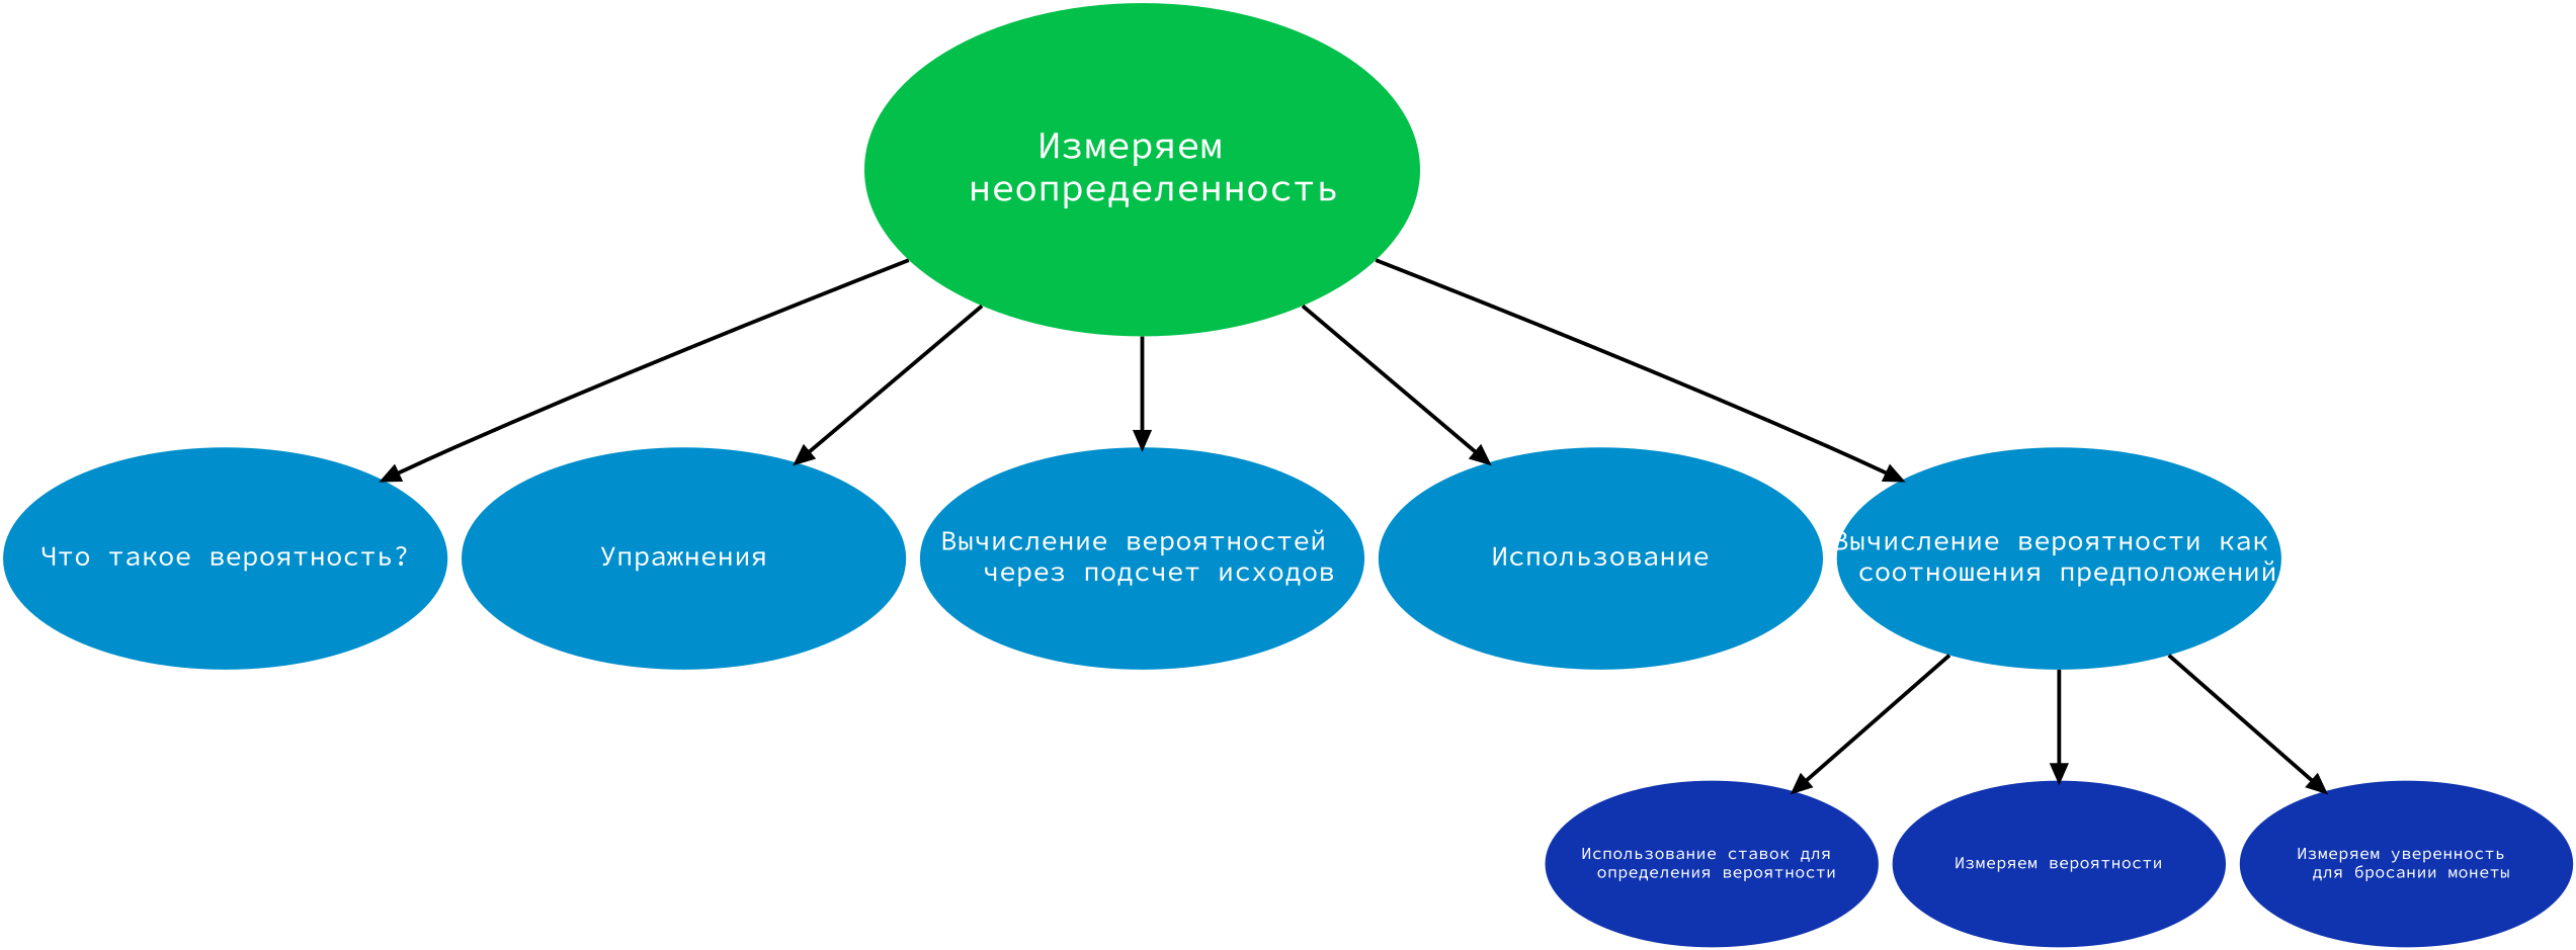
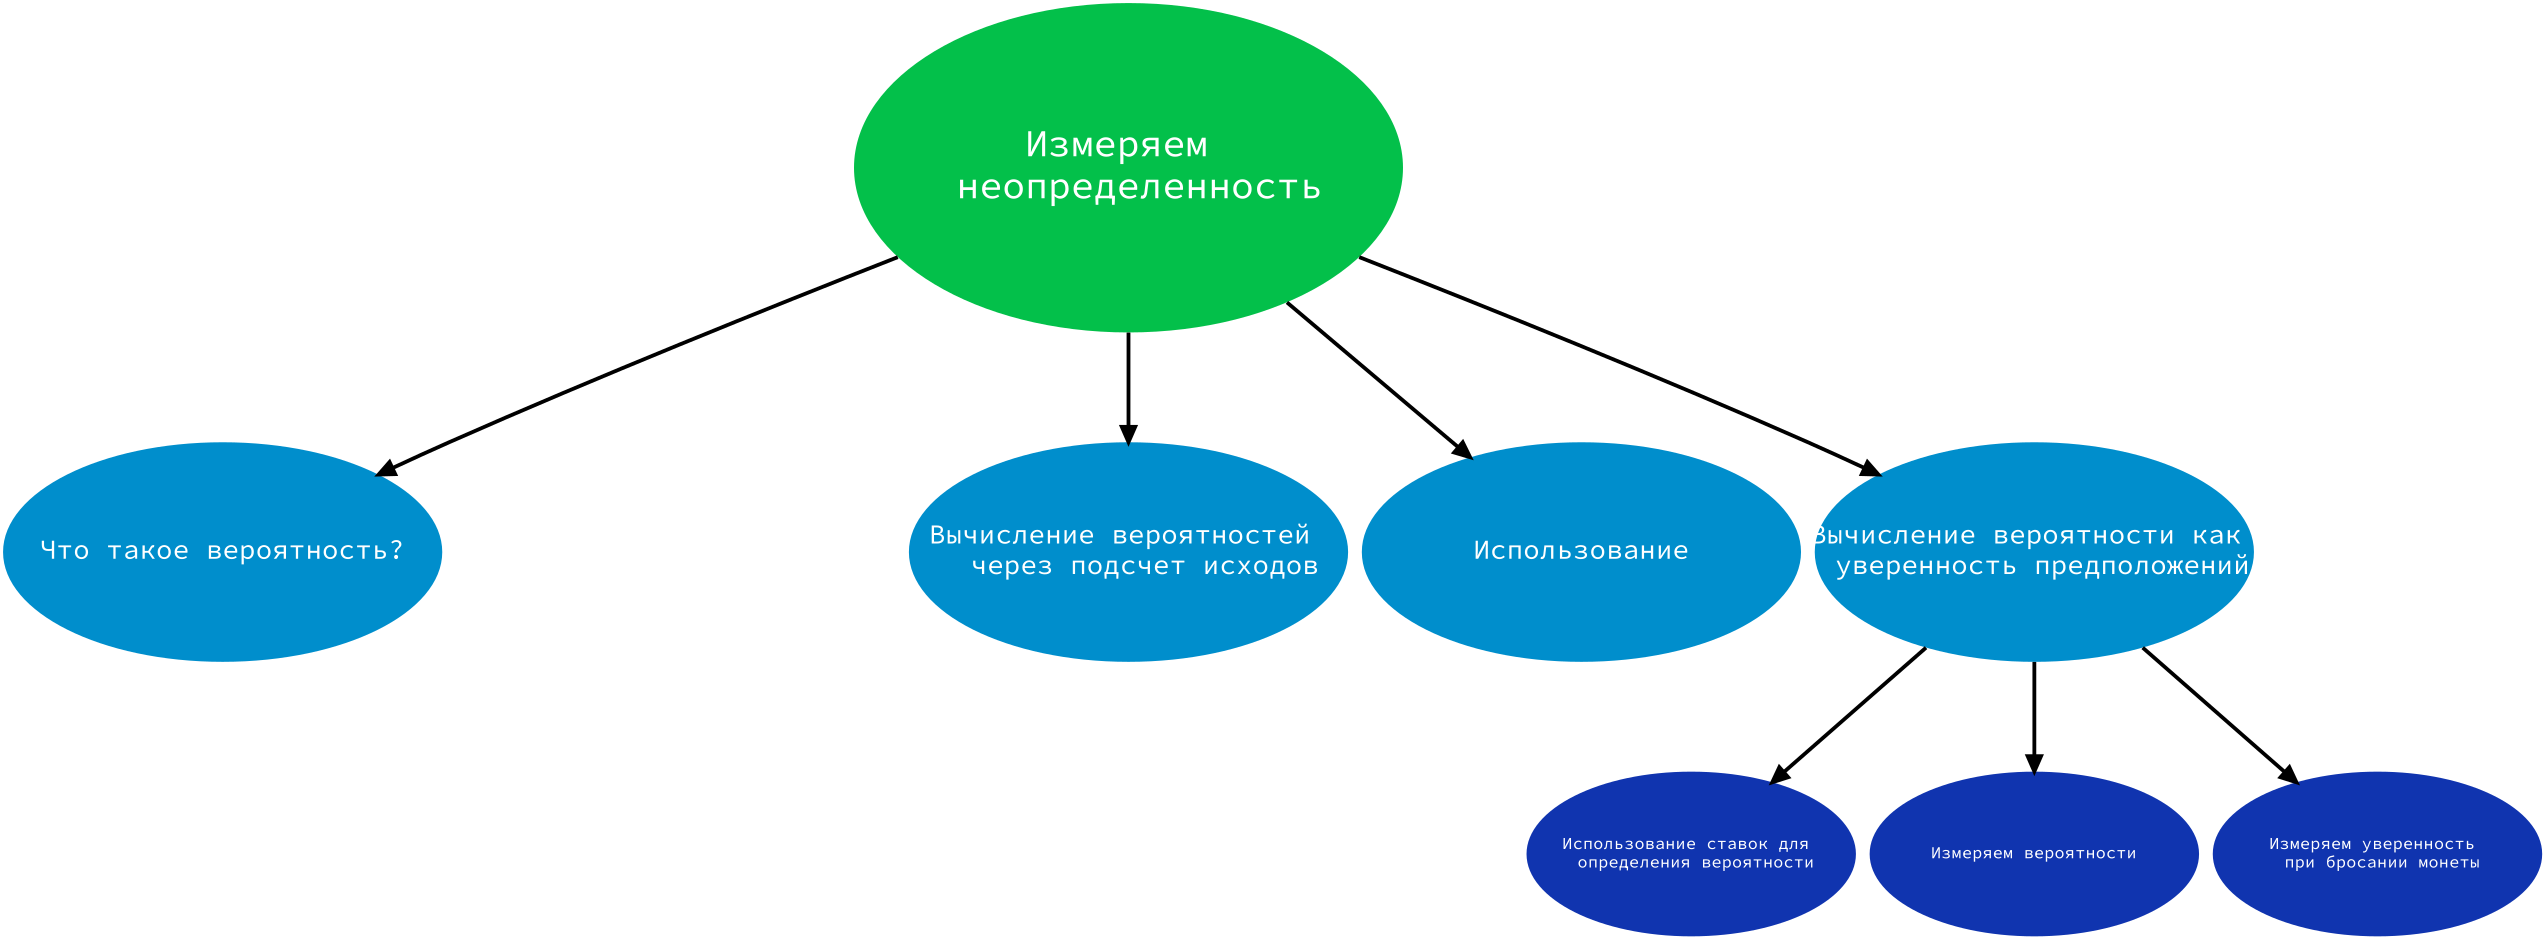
  digraph {
    fontname="Source Code Pro"
    ranksep=2
    node [fillcolor="#008ECC" fixedsize=true fontcolor="#FFFFFF" fontname="Source Code Pro" fontsize=36 penwidth=0 shape=ellipse style=filled]
    edge [arrowhead=normal arrowsize=2 fontname="Source Code Pro" penwidth=5]
    n1 [fillcolor="#03C04A" fontsize=50 height=6 label="Измеряем \n неопределенность" width=10]
    n2 [height=4 label="Что такое вероятность?" width=8]
-   n3 [height=4 label="Упражнения" width=8]
    n4 [height=4 label="Вычисление вероятностей \n  через подсчет исходов" width=8]
    n5 [height=4 label="Использование" width=8]
-   n6 [height=4 label="Вычисление вероятности как \n соотношения предположений" width=8]
+   n6 [height=4 label="Вычисление вероятности как \n уверенность предположений" width=8]
    n7 [fillcolor="#1034AF" fontsize=22 height=3 label="Использование ставок для \n определения вероятности" width=6]
    n8 [fillcolor="#1034AF" fontsize=22 height=3 label="Измеряем вероятности" width=6]
-   n9 [fillcolor="#1034AF" fontsize=22 height=3 label="Измеряем уверенность \n для бросании монеты" width=6]
+   n9 [fillcolor="#1034AF" fontsize=22 height=3 label="Измеряем уверенность \n при бросании монеты" width=6]
    n1 -> n2
-   n1 -> n3
    n1 -> n4
    n1 -> n5
    n1 -> n6
    n6 -> n7
    n6 -> n8
    n6 -> n9
  }
